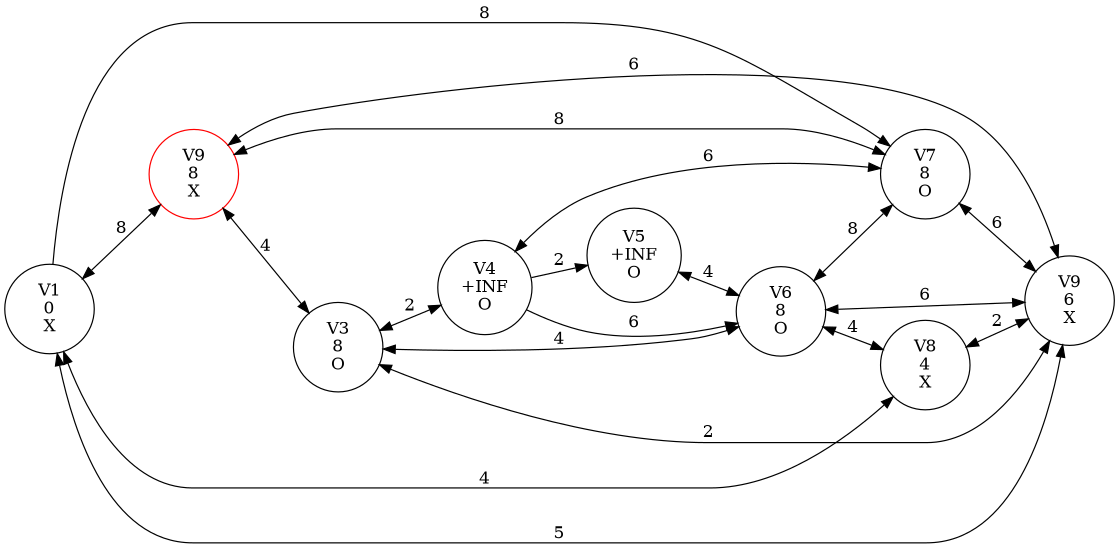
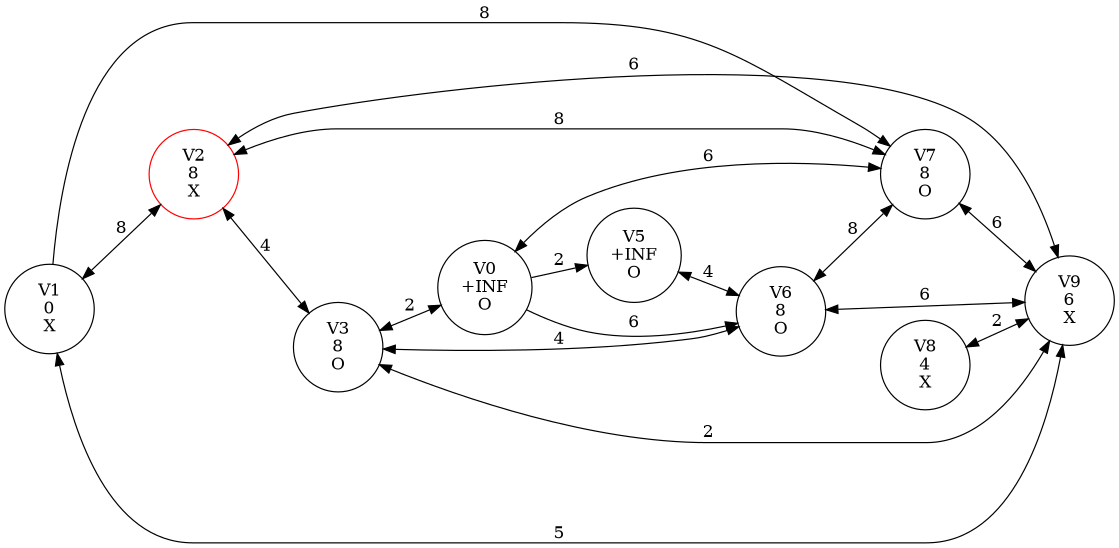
  digraph {
    rankdir=LR
    node [shape=circle]
    edge [dir=both]
    n1 [label="V1\n0\nX"]
-   n2 [color=Red label="V9\n8\nX"]
+   n2 [color=Red label="V2\n8\nX"]
    n3 [label="V7\n8\nO"]
    n4 [label="V8\n4\nX"]
    n5 [label="V9\n6\nX"]
    n6 [label="V3\n8\nO"]
-   n7 [label="V4\n+INF\nO"]
+   n7 [label="V0\n+INF\nO"]
    n8 [label="V6\n8\nO"]
    n9 [label="V5\n+INF\nO"]
    n1 -> n2 [label=8]
    n1 -> n3 [label=8 dir=""]
-   n1 -> n4 [label=4]
    n1 -> n5 [label=5]
    n2 -> n3 [label=8]
    n2 -> n5 [label=6]
    n2 -> n6 [label=4]
    n3 -> n5 [label=6]
    n4 -> n5 [label=2]
    n6 -> n5 [label=2]
    n6 -> n7 [label=2]
    n6 -> n8 [label=4]
    n7 -> n3 [label=6]
    n7 -> n8 [label=6 dir=""]
    n7 -> n9 [label=2 dir=""]
    n8 -> n3 [label=8]
-   n8 -> n4 [label=4]
    n8 -> n5 [label=6]
    n9 -> n8 [label=4]
  }
